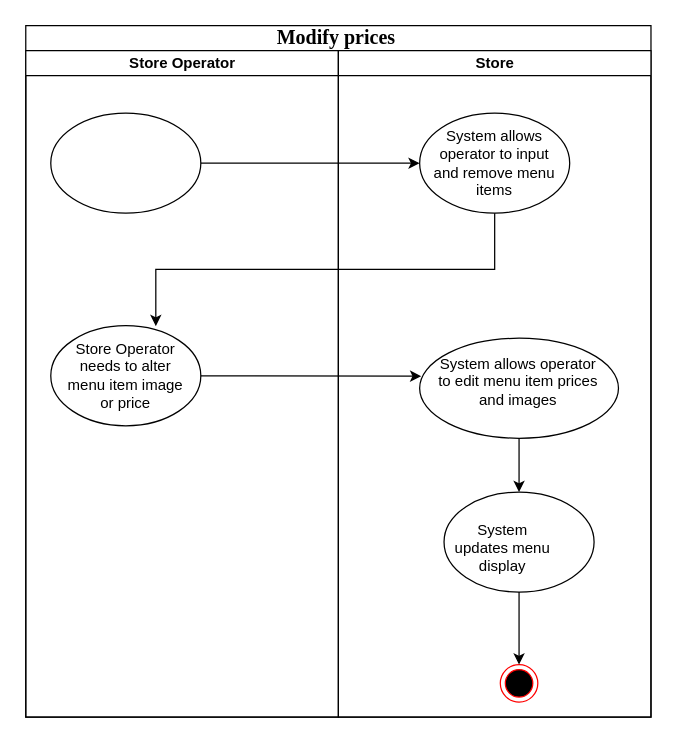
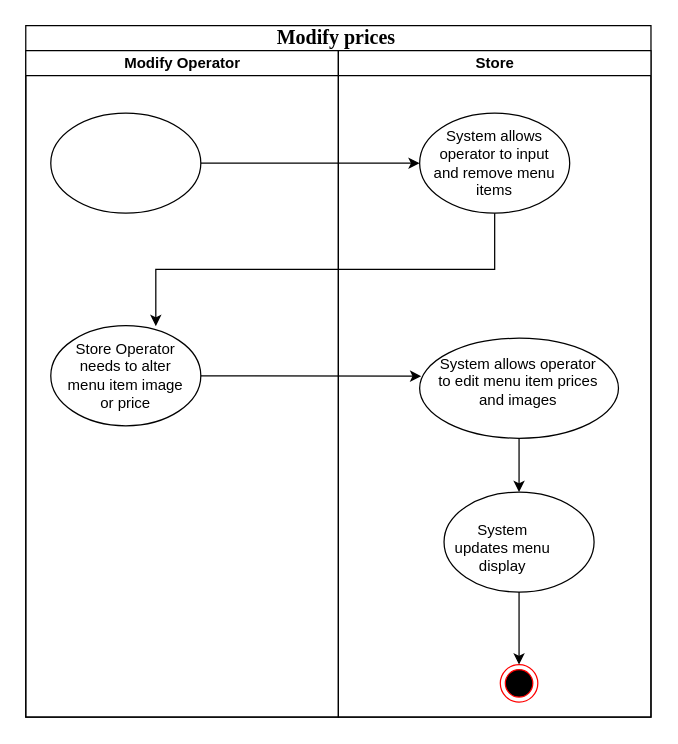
  <mxCell id="0" />
  <mxCell id="1" parent="0" />
  <mxCell id="2" value="&lt;span style=&quot;font-weight: normal&quot; id=&quot;docs-internal-guid-952bc267-7fff-cdf3-cf3e-8a63c47240e4&quot;&gt;&lt;p dir=&quot;ltr&quot; style=&quot;line-height: 1.38 ; margin-top: 0pt ; margin-bottom: 0pt&quot;&gt;&lt;span id=&quot;docs-internal-guid-7d8778c5-7fff-4770-626f-576c1fb4948f&quot;&gt;&lt;/span&gt;&lt;/p&gt;&lt;p dir=&quot;ltr&quot; style=&quot;line-height: 1.38 ; margin-top: 0pt ; margin-bottom: 0pt&quot;&gt;&lt;span style=&quot;font-size: 12pt ; font-family: &amp;#34;times new roman&amp;#34; ; color: rgb(0 , 0 , 0) ; background-color: transparent ; font-weight: 700 ; font-style: normal ; font-variant: normal ; text-decoration: none ; vertical-align: baseline&quot;&gt;Modify prices&amp;nbsp;&lt;/span&gt;&lt;/p&gt;&lt;/span&gt;" style="swimlane;html=1;childLayout=stackLayout;startSize=20;rounded=0;shadow=0;comic=0;labelBackgroundColor=none;strokeWidth=1;fontFamily=Verdana;fontSize=12;align=center;" parent="1" vertex="1"><mxGeometry x="20" y="20" width="500" height="553" as="geometry" /></mxCell>
- <mxCell id="3" value="Store Operator" style="swimlane;html=1;startSize=20;" parent="2" vertex="1"><mxGeometry y="20" width="250" height="533" as="geometry" /></mxCell>
+ <mxCell id="3" value="Modify Operator" style="swimlane;html=1;startSize=20;" parent="2" vertex="1"><mxGeometry y="20" width="250" height="533" as="geometry" /></mxCell>
  <mxCell id="4" value="" style="ellipse;whiteSpace=wrap;html=1;" parent="3" vertex="1"><mxGeometry x="20" y="50" width="120" height="80" as="geometry" /></mxCell>
  <mxCell id="5" value="" style="ellipse;whiteSpace=wrap;html=1;" parent="3" vertex="1"><mxGeometry x="20" y="220" width="120" height="80" as="geometry" /></mxCell>
  <mxCell id="6" value="Store Operator needs to alter menu item image or price" style="text;html=1;strokeColor=none;fillColor=none;align=center;verticalAlign=middle;whiteSpace=wrap;rounded=0;" parent="3" vertex="1"><mxGeometry x="30" y="245" width="100" height="30" as="geometry" /></mxCell>
  <mxCell id="7" value="Store" style="swimlane;html=1;startSize=20;" parent="2" vertex="1"><mxGeometry x="250" y="20" width="250" height="533" as="geometry" /></mxCell>
  <mxCell id="8" value="" style="ellipse;whiteSpace=wrap;html=1;" parent="7" vertex="1"><mxGeometry x="65" y="50" width="120" height="80" as="geometry" /></mxCell>
  <mxCell id="9" value="System allows operator to input and remove menu items" style="text;html=1;strokeColor=none;fillColor=none;align=center;verticalAlign=middle;whiteSpace=wrap;rounded=0;" vertex="1" parent="7"><mxGeometry x="75" y="75" width="100" height="30" as="geometry" /></mxCell>
  <mxCell id="10" style="rounded=0;orthogonalLoop=1;jettySize=auto;html=1;exitX=0.5;exitY=1;exitDx=0;exitDy=0;" edge="1" parent="7" source="11" target="15"><mxGeometry relative="1" as="geometry" /></mxCell>
  <mxCell id="11" value="" style="ellipse;whiteSpace=wrap;html=1;" parent="7" vertex="1"><mxGeometry x="65" y="230" width="159" height="80" as="geometry" /></mxCell>
  <mxCell id="12" value="&lt;span&gt;System allows operator to edit menu item prices and images&lt;/span&gt;" style="text;html=1;strokeColor=none;fillColor=none;align=center;verticalAlign=middle;whiteSpace=wrap;rounded=0;" parent="7" vertex="1"><mxGeometry x="75" y="250" width="138" height="30" as="geometry" /></mxCell>
  <mxCell id="13" value="" style="ellipse;html=1;shape=endState;fillColor=#000000;strokeColor=#ff0000;" parent="7" vertex="1"><mxGeometry x="129.5" y="491" width="30" height="30" as="geometry" /></mxCell>
  <mxCell id="14" style="edgeStyle=none;rounded=0;orthogonalLoop=1;jettySize=auto;html=1;exitX=0.5;exitY=1;exitDx=0;exitDy=0;entryX=0.5;entryY=0;entryDx=0;entryDy=0;" edge="1" parent="7" source="15" target="13"><mxGeometry relative="1" as="geometry"><mxPoint x="184" y="502" as="targetPoint" /></mxGeometry></mxCell>
  <mxCell id="15" value="" style="ellipse;whiteSpace=wrap;html=1;" vertex="1" parent="7"><mxGeometry x="84.5" y="353" width="120" height="80" as="geometry" /></mxCell>
  <mxCell id="16" value="System updates menu display" style="text;html=1;strokeColor=none;fillColor=none;align=center;verticalAlign=middle;whiteSpace=wrap;rounded=0;" vertex="1" parent="7"><mxGeometry x="90" y="383" width="83" height="30" as="geometry" /></mxCell>
  <mxCell id="17" style="rounded=0;orthogonalLoop=1;jettySize=auto;html=1;exitX=1;exitY=0.5;exitDx=0;exitDy=0;entryX=0;entryY=0.5;entryDx=0;entryDy=0;" edge="1" parent="2" source="4" target="8"><mxGeometry relative="1" as="geometry" /></mxCell>
  <mxCell id="18" style="edgeStyle=none;rounded=0;orthogonalLoop=1;jettySize=auto;html=1;exitX=1;exitY=0.5;exitDx=0;exitDy=0;entryX=0.008;entryY=0.379;entryDx=0;entryDy=0;entryPerimeter=0;" parent="2" source="5" target="11" edge="1"><mxGeometry relative="1" as="geometry" /></mxCell>
  <mxCell id="19" style="edgeStyle=elbowEdgeStyle;rounded=0;orthogonalLoop=1;jettySize=auto;html=1;exitX=0.5;exitY=1;exitDx=0;exitDy=0;entryX=0.7;entryY=0.004;entryDx=0;entryDy=0;entryPerimeter=0;elbow=vertical;" edge="1" parent="2" source="8" target="5"><mxGeometry relative="1" as="geometry" /></mxCell>
